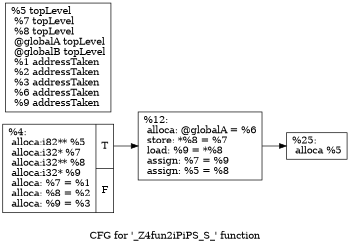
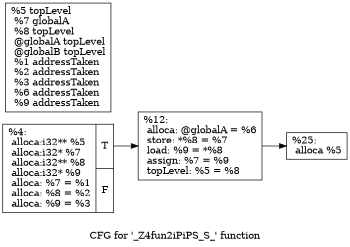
  digraph {
    label="CFG for '_Z4fun2iPiPS_S_' function"
    rankdir=LR
    node [shape=record]
    edge [style=solid]
-   n1 [label="{%4:\l alloca:i82** %5\l alloca:i32* %7\l alloca:i32** %8\l alloca:i32* %9\l alloca: %7 = %1\l alloca: %8 = %2\l alloca: %9 = %3\l |{<s0>T|<s1>F}}"]
-   n2 [label="{%12:\l alloca: @globalA = %6\l store: *%8 = %7\l load: %9 = *%8\l assign: %7 = %9\l assign: %5 = %8\l }"]
+   n1 [label="{%4:\l alloca:i32** %5\l alloca:i32* %7\l alloca:i32** %8\l alloca:i32* %9\l alloca: %7 = %1\l alloca: %8 = %2\l alloca: %9 = %3\l |{<s0>T|<s1>F}}"]
+   n2 [label="{%12:\l alloca: @globalA = %6\l store: *%8 = %7\l load: %9 = *%8\l assign: %7 = %9\l topLevel: %5 = %8\l }"]
    n3 [label="{%25:\l alloca %5\l }"]
-   n4 [label="{%5 topLevel\l %7 topLevel\l %8 topLevel\l @globalA topLevel\l @globalB topLevel\l %1 addressTaken\l %2 addressTaken\l %3 addressTaken\l %6 addressTaken\l %9 addressTaken\l }"]
+   n4 [label="{%5 topLevel\l %7 globalA\l %8 topLevel\l @globalA topLevel\l @globalB topLevel\l %1 addressTaken\l %2 addressTaken\l %3 addressTaken\l %6 addressTaken\l %9 addressTaken\l }"]
    n1 -> n2 [tailport=s0]
    n2 -> n3
  }
